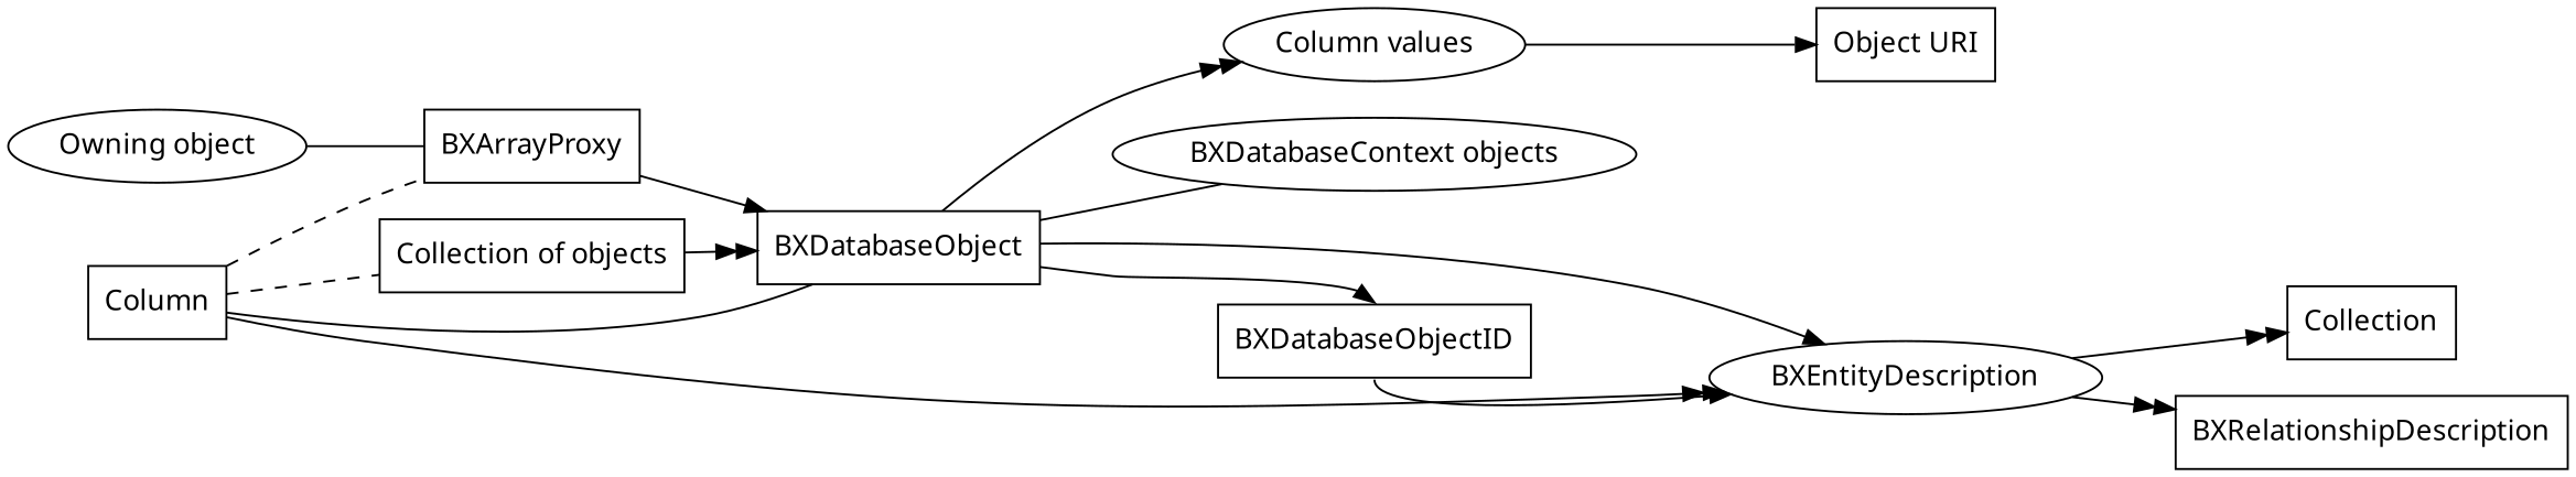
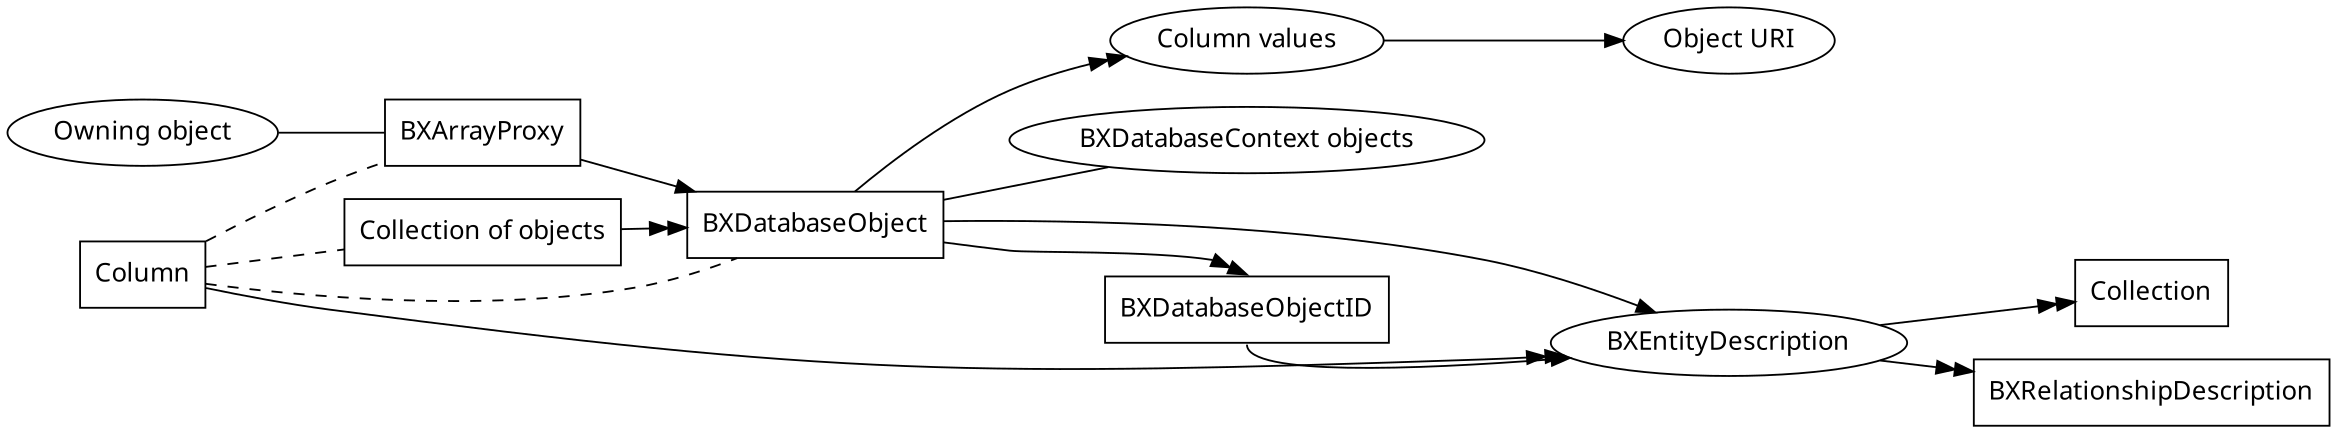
  digraph {
    compound=true
    fontname="Noto Sans"
    rankdir=LR
    node [fontname="Noto Sans" shape=box]
    edge [arrowhead=normalnormal fontname="Noto Sans"]
    "Collection of objects"
    BXArrayProxy
    n3 [label=Collection]
    BXRelationshipDescription
    "Column values" [shape=ellipse]
    n6 [label="BXDatabaseContext objects" shape=ellipse]
    n7 [label=Column]
    BXDatabaseObject
-   "Object URI"
+   "Object URI" [shape=ellipse]
    BXEntityDescription [shape=ellipse]
    BXDatabaseObjectID
    "Owning object" [shape=ellipse style=normal]
    subgraph cluster_1 {
      style=invisible
      "Collection of objects"
      BXArrayProxy
    }
    subgraph sub_2 {
      color=lightgrey
      style=filled
      n3
      BXRelationshipDescription
    }
    subgraph sub_3 {
      color=lightgrey
      style=filled
      "Column values"
      n6
    }
    subgraph cluster_4 {
      color=lightgrey
      style=invisible
      n7
    }
    "Collection of objects" -> BXDatabaseObject
    BXArrayProxy -> BXDatabaseObject [arrowhead=normal]
    "Column values" -> "Object URI" [arrowhead=""]
    n7 -> "Collection of objects" [arrowhead=none style=dashed]
    n7 -> BXArrayProxy [arrowhead=none style=dashed]
-   n7 -> BXDatabaseObject [arrowhead=none arrowtail=normal]
+   n7 -> BXDatabaseObject [arrowhead=none arrowtail=normal style=dashed]
    n7 -> BXEntityDescription
    BXDatabaseObject -> "Column values"
    BXDatabaseObject -> n6 [arrowhead=none]
    BXDatabaseObject -> BXEntityDescription [arrowhead=""]
-   BXDatabaseObject -> BXDatabaseObjectID [headport=n arrowhead=""]
+   BXDatabaseObject -> BXDatabaseObjectID [headport=n]
    BXEntityDescription -> n3 [arrowtail=normal]
    BXEntityDescription -> BXRelationshipDescription [arrowtail=normal]
    BXDatabaseObjectID -> BXEntityDescription [tailport=s arrowhead=""]
    "Owning object" -> BXArrayProxy [arrowhead=none arrowtail=normal]
  }
